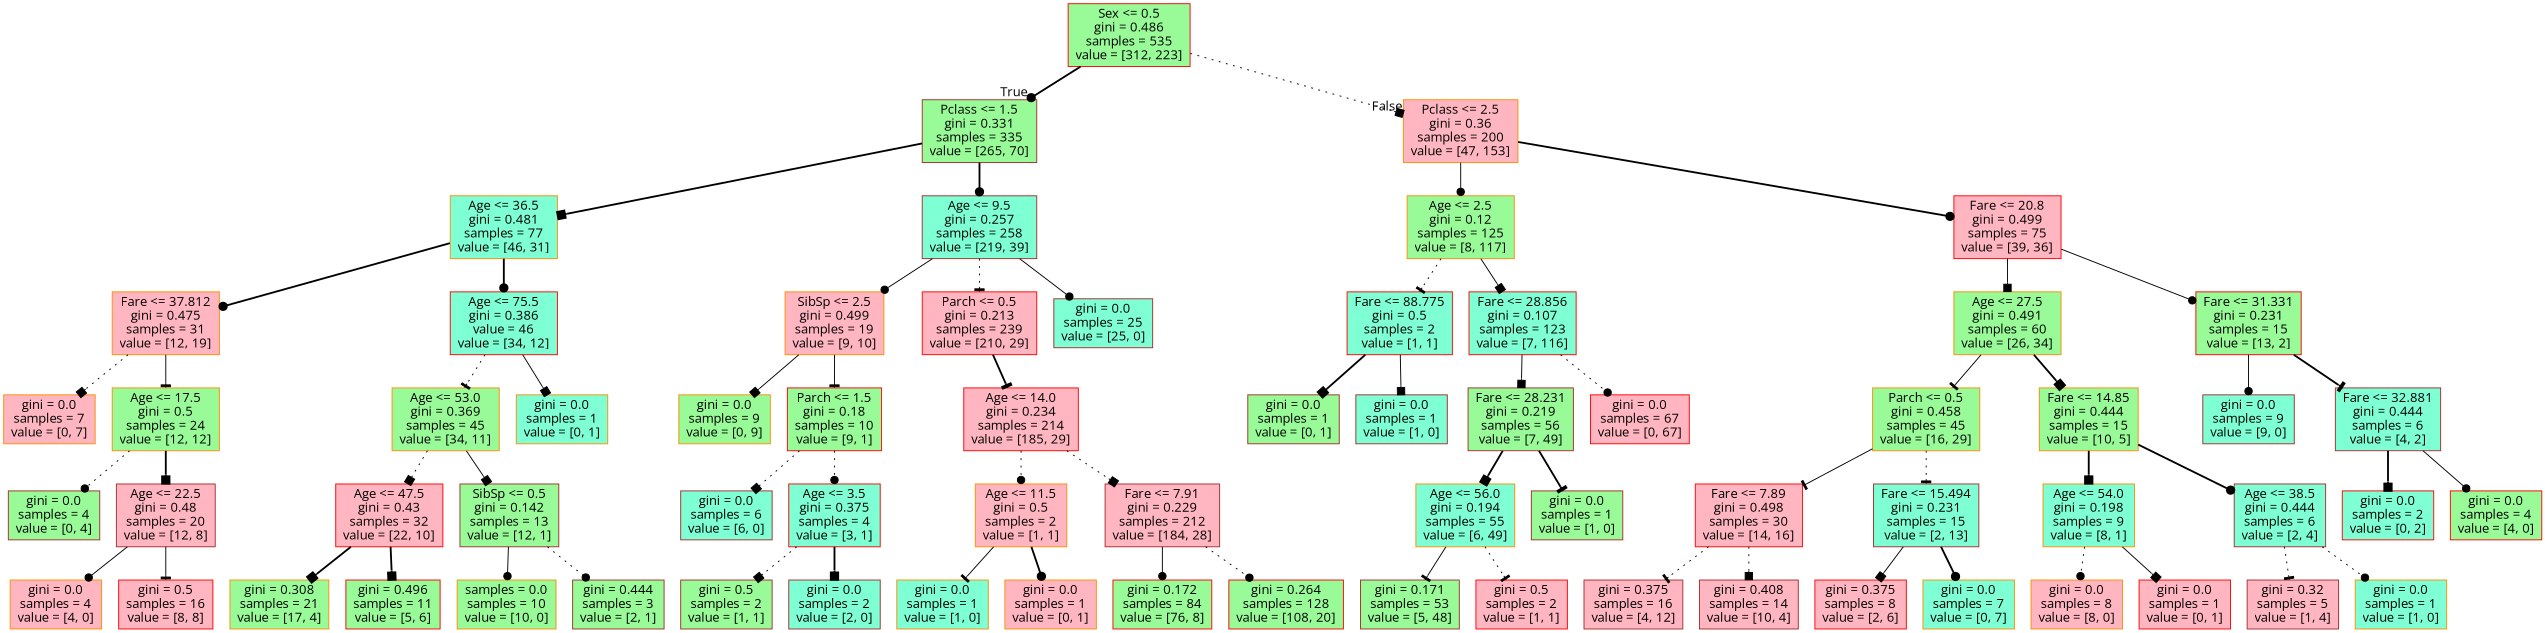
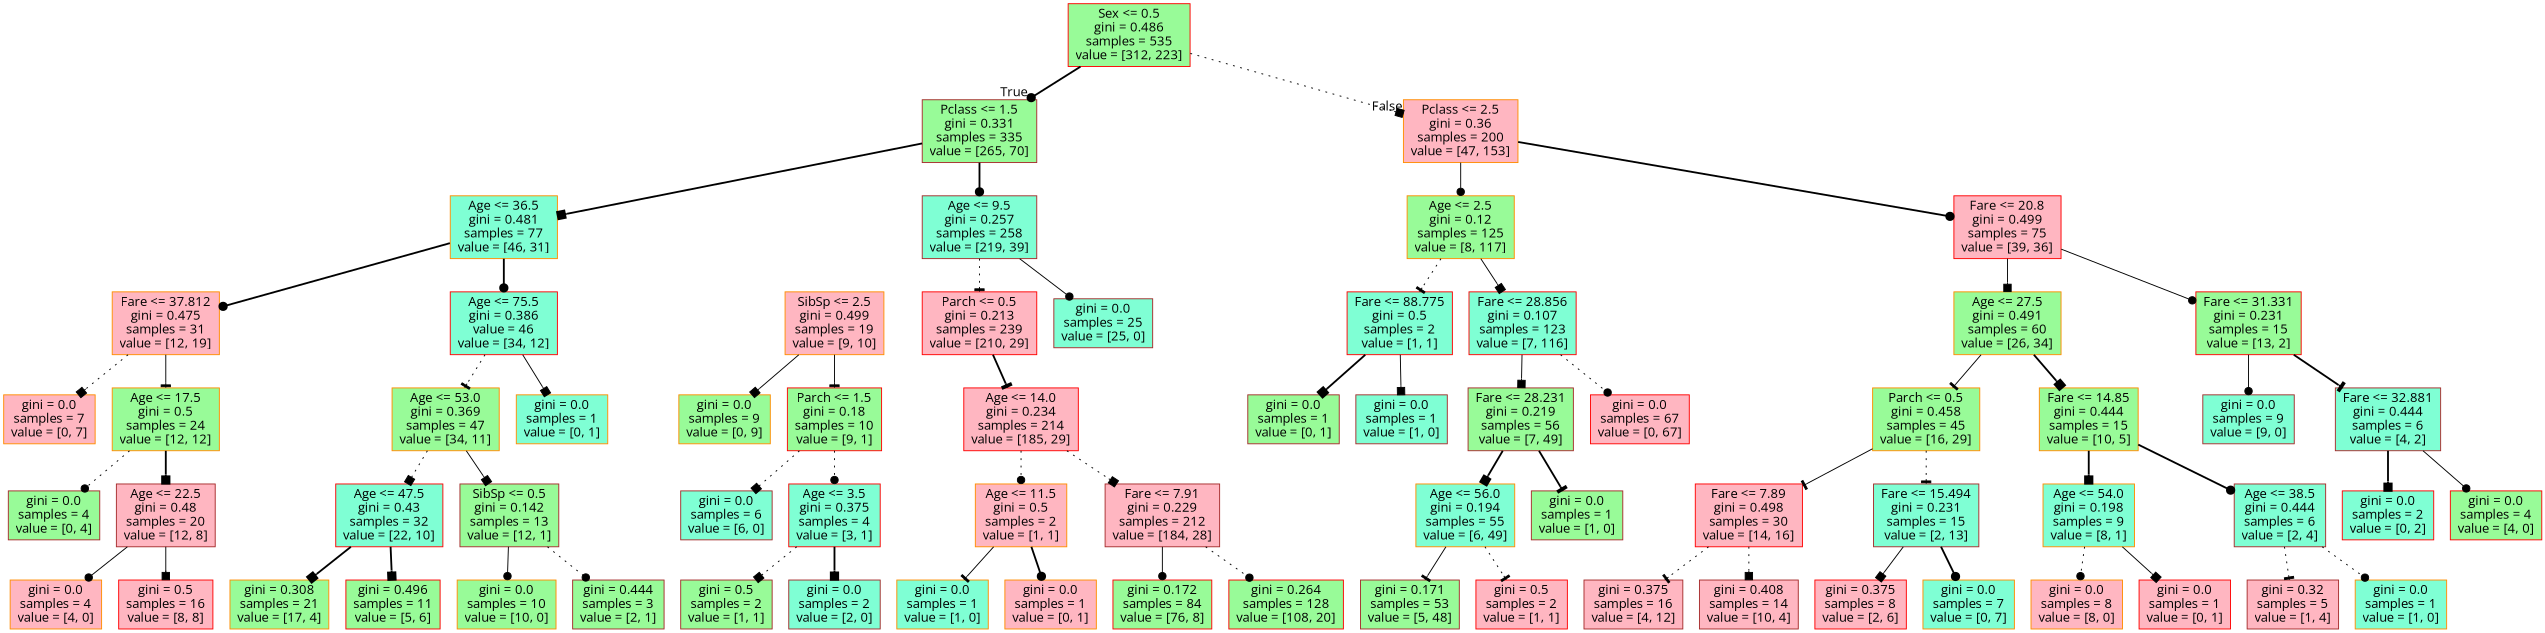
  digraph {
    fontname="Open Sans"
    node [color=darkorange fillcolor=palegreen fontname="Open Sans" shape=box style=filled]
    edge [arrowhead=box fontname="Open Sans" style=solid]
    n1 [color=red label="Sex <= 0.5\ngini = 0.486\nsamples = 535\nvalue = [312, 223]"]
    n2 [color=brown label="Pclass <= 1.5\ngini = 0.331\nsamples = 335\nvalue = [265, 70]"]
    n3 [fillcolor=lightpink label="Pclass <= 2.5\ngini = 0.36\nsamples = 200\nvalue = [47, 153]"]
    n4 [fillcolor=aquamarine label="Age <= 36.5\ngini = 0.481\nsamples = 77\nvalue = [46, 31]"]
    n5 [color=brown fillcolor=aquamarine label="Age <= 9.5\ngini = 0.257\nsamples = 258\nvalue = [219, 39]"]
    n6 [label="Age <= 2.5\ngini = 0.12\nsamples = 125\nvalue = [8, 117]"]
    n7 [color=red fillcolor=lightpink label="Fare <= 20.8\ngini = 0.499\nsamples = 75\nvalue = [39, 36]"]
    n8 [fillcolor=lightpink label="Fare <= 37.812\ngini = 0.475\nsamples = 31\nvalue = [12, 19]"]
    n9 [color=red fillcolor=aquamarine label="Age <= 75.5\ngini = 0.386\nvalue = 46\nvalue = [34, 12]"]
    n10 [fillcolor=lightpink label="SibSp <= 2.5\ngini = 0.499\nsamples = 19\nvalue = [9, 10]"]
    n11 [color=red fillcolor=lightpink label="Parch <= 0.5\ngini = 0.213\nsamples = 239\nvalue = [210, 29]"]
    n12 [color=brown fillcolor=aquamarine label="gini = 0.0\nsamples = 25\nvalue = [25, 0]"]
    n13 [fillcolor=lightpink label="gini = 0.0\nsamples = 7\nvalue = [0, 7]"]
    n14 [label="Age <= 17.5\ngini = 0.5\nsamples = 24\nvalue = [12, 12]"]
-   n15 [label="Age <= 53.0\ngini = 0.369\nsamples = 45\nvalue = [34, 11]"]
+   n15 [label="Age <= 53.0\ngini = 0.369\nsamples = 47\nvalue = [34, 11]"]
    n16 [fillcolor=aquamarine label="gini = 0.0\nsamples = 1\nvalue = [0, 1]"]
    n17 [color=brown label="gini = 0.0\nsamples = 4\nvalue = [0, 4]"]
    n18 [color=brown fillcolor=lightpink label="Age <= 22.5\ngini = 0.48\nsamples = 20\nvalue = [12, 8]"]
    n19 [fillcolor=lightpink label="gini = 0.0\nsamples = 4\nvalue = [4, 0]"]
    n20 [color=red fillcolor=lightpink label="gini = 0.5\nsamples = 16\nvalue = [8, 8]"]
-   n21 [color=red fillcolor=lightpink label="Age <= 47.5\ngini = 0.43\nsamples = 32\nvalue = [22, 10]"]
+   n21 [color=red fillcolor=aquamarine label="Age <= 47.5\ngini = 0.43\nsamples = 32\nvalue = [22, 10]"]
    n22 [color=brown label="SibSp <= 0.5\ngini = 0.142\nsamples = 13\nvalue = [12, 1]"]
    n23 [label="gini = 0.308\nsamples = 21\nvalue = [17, 4]"]
    n24 [color=red label="gini = 0.496\nsamples = 11\nvalue = [5, 6]"]
-   n25 [label="samples = 0.0\nsamples = 10\nvalue = [10, 0]"]
+   n25 [label="gini = 0.0\nsamples = 10\nvalue = [10, 0]"]
    n26 [color=brown label="gini = 0.444\nsamples = 3\nvalue = [2, 1]"]
    n27 [label="gini = 0.0\nsamples = 9\nvalue = [0, 9]"]
    n28 [color=red label="Parch <= 1.5\ngini = 0.18\nsamples = 10\nvalue = [9, 1]"]
    n29 [color=red fillcolor=lightpink label="Age <= 14.0\ngini = 0.234\nsamples = 214\nvalue = [185, 29]"]
    n30 [color=brown fillcolor=aquamarine label="gini = 0.0\nsamples = 6\nvalue = [6, 0]"]
    n31 [color=red fillcolor=aquamarine label="Age <= 3.5\ngini = 0.375\nsamples = 4\nvalue = [3, 1]"]
    n32 [color=brown label="gini = 0.5\nsamples = 2\nvalue = [1, 1]"]
    n33 [color=brown fillcolor=aquamarine label="gini = 0.0\nsamples = 2\nvalue = [2, 0]"]
    n34 [fillcolor=lightpink label="Age <= 11.5\ngini = 0.5\nsamples = 2\nvalue = [1, 1]"]
    n35 [color=brown fillcolor=lightpink label="Fare <= 7.91\ngini = 0.229\nsamples = 212\nvalue = [184, 28]"]
    n36 [fillcolor=aquamarine label="gini = 0.0\nsamples = 1\nvalue = [1, 0]"]
    n37 [fillcolor=lightpink label="gini = 0.0\nsamples = 1\nvalue = [0, 1]"]
    n38 [color=red label="gini = 0.172\nsamples = 84\nvalue = [76, 8]"]
    n39 [color=red label="gini = 0.264\nsamples = 128\nvalue = [108, 20]"]
    n40 [color=red fillcolor=aquamarine label="Fare <= 88.775\ngini = 0.5\nsamples = 2\nvalue = [1, 1]"]
    n41 [color=red fillcolor=aquamarine label="Fare <= 28.856\ngini = 0.107\nsamples = 123\nvalue = [7, 116]"]
    n42 [label="Age <= 27.5\ngini = 0.491\nsamples = 60\nvalue = [26, 34]"]
    n43 [color=red label="Fare <= 31.331\ngini = 0.231\nsamples = 15\nvalue = [13, 2]"]
    n44 [color=brown label="gini = 0.0\nsamples = 1\nvalue = [0, 1]"]
    n45 [color=brown fillcolor=aquamarine label="gini = 0.0\nsamples = 1\nvalue = [1, 0]"]
    n46 [color=brown label="Fare <= 28.231\ngini = 0.219\nsamples = 56\nvalue = [7, 49]"]
    n47 [color=red fillcolor=lightpink label="gini = 0.0\nsamples = 67\nvalue = [0, 67]"]
    n48 [fillcolor=aquamarine label="Age <= 56.0\ngini = 0.194\nsamples = 55\nvalue = [6, 49]"]
    n49 [color=brown label="gini = 0.0\nsamples = 1\nvalue = [1, 0]"]
    n50 [color=brown label="gini = 0.171\nsamples = 53\nvalue = [5, 48]"]
    n51 [color=red fillcolor=lightpink label="gini = 0.5\nsamples = 2\nvalue = [1, 1]"]
    n52 [label="Parch <= 0.5\ngini = 0.458\nsamples = 45\nvalue = [16, 29]"]
    n53 [label="Fare <= 14.85\ngini = 0.444\nsamples = 15\nvalue = [10, 5]"]
    n54 [color=brown fillcolor=aquamarine label="gini = 0.0\nsamples = 9\nvalue = [9, 0]"]
    n55 [color=brown fillcolor=aquamarine label="Fare <= 32.881\ngini = 0.444\nsamples = 6\nvalue = [4, 2]"]
    n56 [color=red fillcolor=lightpink label="Fare <= 7.89\ngini = 0.498\nsamples = 30\nvalue = [14, 16]"]
    n57 [color=brown fillcolor=aquamarine label="Fare <= 15.494\ngini = 0.231\nsamples = 15\nvalue = [2, 13]"]
    n58 [fillcolor=aquamarine label="Age <= 54.0\ngini = 0.198\nsamples = 9\nvalue = [8, 1]"]
    n59 [color=brown fillcolor=aquamarine label="Age <= 38.5\ngini = 0.444\nsamples = 6\nvalue = [2, 4]"]
    n60 [color=brown fillcolor=lightpink label="gini = 0.375\nsamples = 16\nvalue = [4, 12]"]
    n61 [color=brown fillcolor=lightpink label="gini = 0.408\nsamples = 14\nvalue = [10, 4]"]
    n62 [color=red fillcolor=lightpink label="gini = 0.375\nsamples = 8\nvalue = [2, 6]"]
    n63 [fillcolor=aquamarine label="gini = 0.0\nsamples = 7\nvalue = [0, 7]"]
    n64 [fillcolor=lightpink label="gini = 0.0\nsamples = 8\nvalue = [8, 0]"]
    n65 [color=red fillcolor=lightpink label="gini = 0.0\nsamples = 1\nvalue = [0, 1]"]
    n66 [color=brown fillcolor=lightpink label="gini = 0.32\nsamples = 5\nvalue = [1, 4]"]
    n67 [fillcolor=aquamarine label="gini = 0.0\nsamples = 1\nvalue = [1, 0]"]
    n68 [color=red fillcolor=aquamarine label="gini = 0.0\nsamples = 2\nvalue = [0, 2]"]
    n69 [color=red label="gini = 0.0\nsamples = 4\nvalue = [4, 0]"]
    n1 -> n2 [arrowhead=dot headlabel=True labelangle=45 labeldistance=2.5 style=bold]
    n1 -> n3 [headlabel=False labelangle=-45 labeldistance=2.5 style=dotted]
    n2 -> n4 [style=bold]
    n2 -> n5 [arrowhead=dot style=bold]
    n3 -> n6 [arrowhead=dot]
    n3 -> n7 [arrowhead=dot style=bold]
    n4 -> n8 [arrowhead=dot style=bold]
    n4 -> n9 [arrowhead=dot style=bold]
-   n5 -> n10 [arrowhead=dot]
    n5 -> n11 [arrowhead=tee style=dotted]
    n5 -> n12 [arrowhead=dot]
    n6 -> n40 [arrowhead=tee style=dotted]
    n6 -> n41
    n7 -> n42
    n7 -> n43 [arrowhead=dot]
    n8 -> n13 [style=dotted]
    n8 -> n14 [arrowhead=tee]
    n9 -> n15 [arrowhead=tee style=dotted]
    n9 -> n16
    n10 -> n27
    n10 -> n28 [arrowhead=tee]
    n11 -> n29 [arrowhead=tee style=bold]
    n14 -> n17 [arrowhead=dot style=dotted]
    n14 -> n18 [style=bold]
    n15 -> n21 [style=dotted]
    n15 -> n22
    n18 -> n19 [arrowhead=dot]
-   n18 -> n20 [arrowhead=tee]
+   n18 -> n20
    n21 -> n23 [style=bold]
    n21 -> n24 [style=bold]
    n22 -> n25 [arrowhead=dot]
    n22 -> n26 [arrowhead=dot style=dotted]
    n28 -> n30 [style=dotted]
    n28 -> n31 [arrowhead=dot style=dotted]
    n29 -> n34 [arrowhead=dot style=dotted]
    n29 -> n35 [style=dotted]
    n31 -> n32 [style=dotted]
    n31 -> n33 [style=bold]
    n34 -> n36 [arrowhead=tee]
    n34 -> n37 [arrowhead=dot style=bold]
    n35 -> n38 [arrowhead=dot]
    n35 -> n39 [arrowhead=dot style=dotted]
    n40 -> n44 [style=bold]
    n40 -> n45
    n41 -> n46
    n41 -> n47 [arrowhead=dot style=dotted]
    n42 -> n52 [arrowhead=tee]
    n42 -> n53 [style=bold]
    n43 -> n54 [arrowhead=dot]
    n43 -> n55 [arrowhead=tee style=bold]
    n46 -> n48 [style=bold]
    n46 -> n49 [arrowhead=tee style=bold]
    n48 -> n50 [arrowhead=tee]
    n48 -> n51 [arrowhead=tee style=dotted]
    n52 -> n56 [arrowhead=tee]
    n52 -> n57 [arrowhead=tee style=dotted]
    n53 -> n58 [style=bold]
    n53 -> n59 [arrowhead=dot style=bold]
    n55 -> n68 [style=bold]
    n55 -> n69 [arrowhead=dot]
    n56 -> n60 [arrowhead=tee style=dotted]
    n56 -> n61 [style=dotted]
    n57 -> n62
    n57 -> n63 [arrowhead=dot style=bold]
    n58 -> n64 [arrowhead=dot style=dotted]
    n58 -> n65
    n59 -> n66 [arrowhead=tee style=dotted]
    n59 -> n67 [arrowhead=dot style=dotted]
  }
